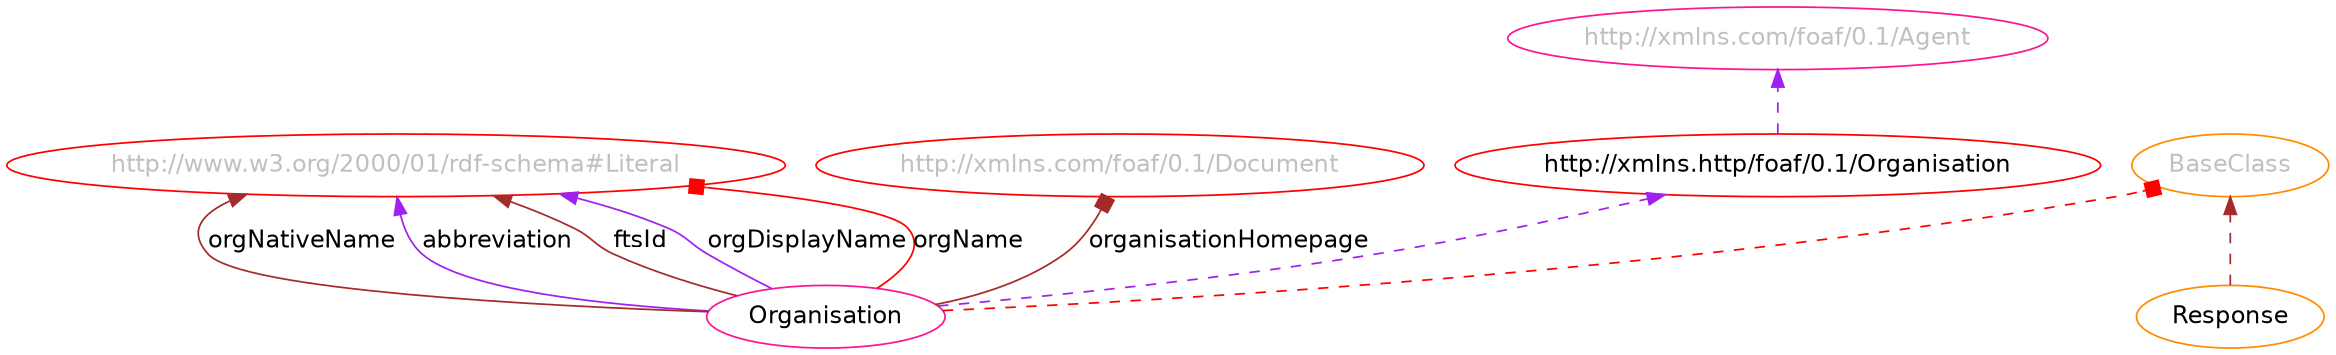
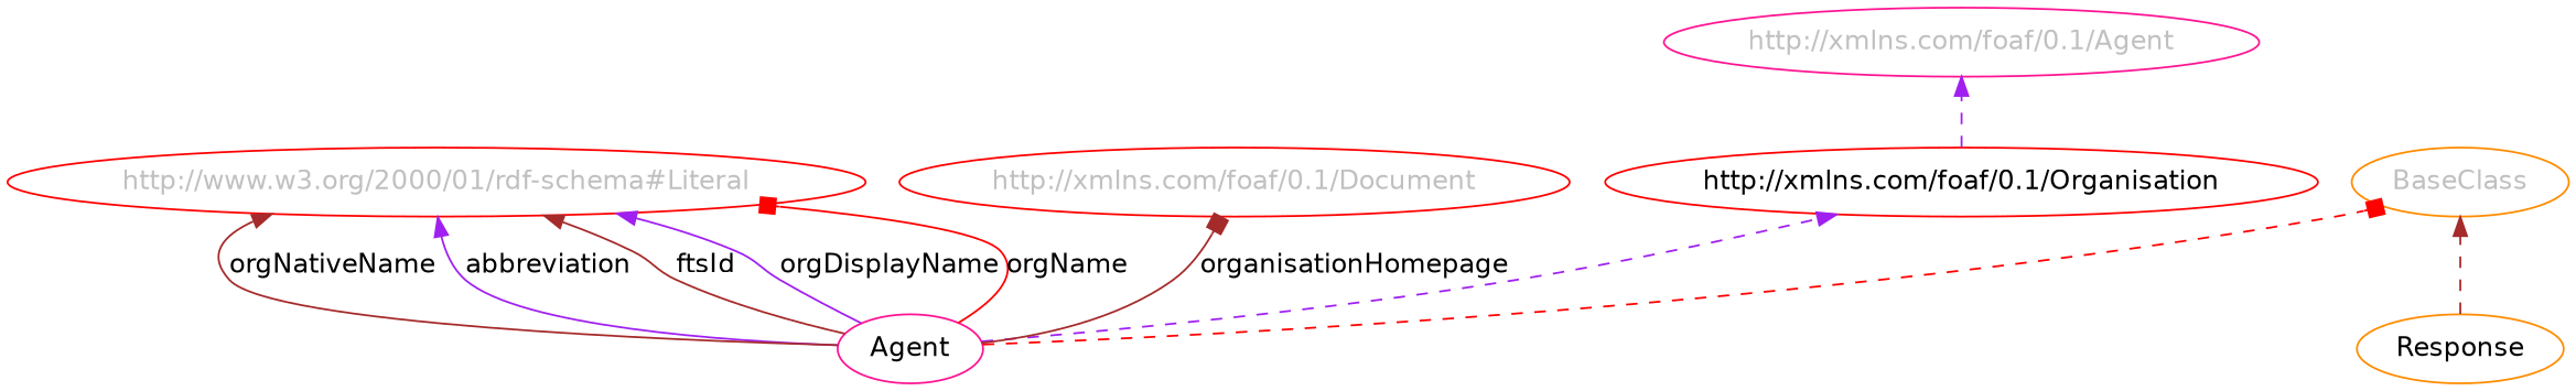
  digraph {
    rankdir=BT
    node [color=red fontname=Helvetica fontcolor=gray]
    edge [arrowhead=normal color=purple fontname=Helvetica]
-   Organisation [color=deeppink fontcolor=""]
-   "http://xmlns.com/foaf/0.1/Organisation" [label="http://xmlns.http/foaf/0.1/Organisation" fontcolor=""]
+   Organisation [color=deeppink label=Agent fontcolor=""]
+   "http://xmlns.com/foaf/0.1/Organisation" [fontcolor=""]
    BaseClass [color=darkorange]
    "http://www.w3.org/2000/01/rdf-schema#Literal"
    "http://xmlns.com/foaf/0.1/Document"
    "http://xmlns.com/foaf/0.1/Agent" [color=deeppink]
    Response [color=darkorange fontcolor=""]
    Organisation -> "http://xmlns.com/foaf/0.1/Organisation" [style=dashed]
    Organisation -> BaseClass [arrowhead=box color=red style=dashed]
    Organisation -> "http://www.w3.org/2000/01/rdf-schema#Literal" [label=abbreviation]
    Organisation -> "http://www.w3.org/2000/01/rdf-schema#Literal" [color=brown label=ftsId]
    Organisation -> "http://www.w3.org/2000/01/rdf-schema#Literal" [label=orgDisplayName]
    Organisation -> "http://www.w3.org/2000/01/rdf-schema#Literal" [arrowhead=box color=red label=orgName]
    Organisation -> "http://www.w3.org/2000/01/rdf-schema#Literal" [color=brown label=orgNativeName]
    Organisation -> "http://xmlns.com/foaf/0.1/Document" [arrowhead=box color=brown label=organisationHomepage]
    "http://xmlns.com/foaf/0.1/Organisation" -> "http://xmlns.com/foaf/0.1/Agent" [style=dashed]
    Response -> BaseClass [color=brown style=dashed]
  }
